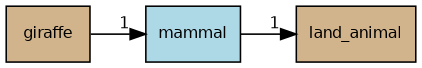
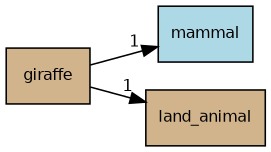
  digraph {
    compound=true
    rankdir=LR
    node [fillcolor=tan fontname=Helvetica fontsize=10 shape=box style=filled]
    edge [headlabel=1 labeldistance=1.5 labelfontname=Helvetica labelfontsize=10]
    n1 [label=giraffe pencolor=black]
    n2 [fillcolor=lightblue label=mammal]
    n3 [label=land_animal]
    n1 -> n2
-   n2 -> n3
+   n1 -> n3
  }
